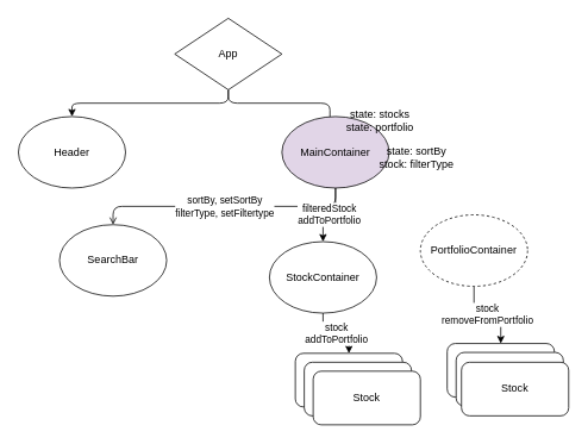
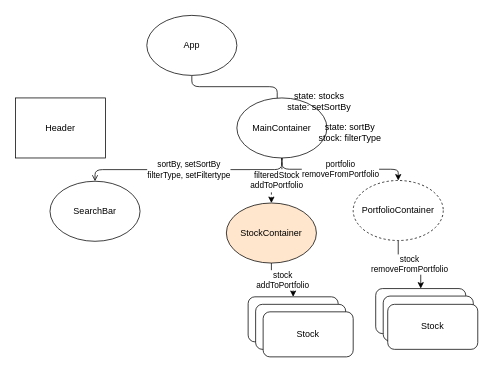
  <mxCell id="0" />
  <mxCell id="1" parent="0" />
- <mxCell id="2" style="edgeStyle=orthogonalEdgeStyle;html=1;exitX=0.5;exitY=1;exitDx=0;exitDy=0;" edge="1" parent="1" source="4" target="5"><mxGeometry relative="1" as="geometry" /></mxCell>
  <mxCell id="3" style="edgeStyle=orthogonalEdgeStyle;html=1;exitX=0.5;exitY=1;exitDx=0;exitDy=0;entryX=0.448;entryY=0.004;entryDx=0;entryDy=0;entryPerimeter=0;endArrow=none;" edge="1" parent="1" source="4" target="9"><mxGeometry relative="1" as="geometry" /></mxCell>
- <mxCell id="4" value="App" style="rhombus;whiteSpace=wrap;html=1;" vertex="1" parent="1"><mxGeometry x="195" y="20" width="120" height="80" as="geometry" /></mxCell>
- <mxCell id="5" value="Header" style="ellipse;whiteSpace=wrap;html=1;" vertex="1" parent="1"><mxGeometry x="20" y="130" width="120" height="80" as="geometry" /></mxCell>
+ <mxCell id="4" value="App" style="ellipse;whiteSpace=wrap;html=1;" vertex="1" parent="1"><mxGeometry x="195" y="20" width="120" height="80" as="geometry" /></mxCell>
+ <mxCell id="5" value="Header" style="whiteSpace=wrap;html=1;rounded=0;" vertex="1" parent="1"><mxGeometry x="20" y="130" width="120" height="80" as="geometry" /></mxCell>
  <mxCell id="6" value="sortBy, setSortBy&lt;br&gt;filterType, setFiltertype" style="edgeStyle=orthogonalEdgeStyle;html=1;exitX=0.5;exitY=1;exitDx=0;exitDy=0;endArrow=open;" edge="1" parent="1" source="9" target="10"><mxGeometry relative="1" as="geometry" /></mxCell>
- <mxCell id="7" value="filteredStock&lt;br&gt;addToPortfolio" style="edgeStyle=orthogonalEdgeStyle;html=1;exitX=0.5;exitY=1;exitDx=0;exitDy=0;" edge="1" parent="1" source="9" target="14"><mxGeometry relative="1" as="geometry" /></mxCell>
- <mxCell id="9" value="MainContainer" style="ellipse;whiteSpace=wrap;html=1;fillColor=#e1d5e7;" vertex="1" parent="1"><mxGeometry x="315" y="130" width="120" height="80" as="geometry" /></mxCell>
- <mxCell id="10" value="SearchBar" style="ellipse;whiteSpace=wrap;html=1;" vertex="1" parent="1"><mxGeometry x="66" y="251" width="120" height="80" as="geometry" /></mxCell>
+ <mxCell id="7" value="filteredStock&lt;br&gt;addToPortfolio" style="edgeStyle=orthogonalEdgeStyle;html=1;exitX=0.5;exitY=1;exitDx=0;exitDy=0;dashed=1;" edge="1" parent="1" source="9" target="14"><mxGeometry relative="1" as="geometry" /></mxCell>
+ <mxCell id="8" value="portfolio&lt;br&gt;removeFromPortfolio" style="edgeStyle=orthogonalEdgeStyle;html=1;exitX=0.5;exitY=1;exitDx=0;exitDy=0;entryX=0.5;entryY=0;entryDx=0;entryDy=0;" edge="1" parent="1" source="9" target="12"><mxGeometry relative="1" as="geometry" /></mxCell>
+ <mxCell id="9" value="MainContainer" style="ellipse;whiteSpace=wrap;html=1;" vertex="1" parent="1"><mxGeometry x="315" y="130" width="120" height="80" as="geometry" /></mxCell>
+ <mxCell id="10" value="SearchBar" style="ellipse;whiteSpace=wrap;html=1;" vertex="1" parent="1"><mxGeometry x="66" y="241" width="120" height="80" as="geometry" /></mxCell>
  <mxCell id="11" value="stock&lt;br&gt;removeFromPortfolio" style="edgeStyle=orthogonalEdgeStyle;html=1;exitX=0.5;exitY=1;exitDx=0;exitDy=0;entryX=0.5;entryY=0;entryDx=0;entryDy=0;" edge="1" parent="1" source="12" target="16"><mxGeometry relative="1" as="geometry" /></mxCell>
  <mxCell id="12" value="PortfolioContainer" style="ellipse;whiteSpace=wrap;html=1;dashed=1;" vertex="1" parent="1"><mxGeometry x="470" y="240" width="120" height="80" as="geometry" /></mxCell>
  <mxCell id="13" value="stock&lt;br&gt;addToPortfolio" style="edgeStyle=orthogonalEdgeStyle;html=1;exitX=0.5;exitY=1;exitDx=0;exitDy=0;entryX=0.5;entryY=0;entryDx=0;entryDy=0;" edge="1" parent="1" source="14" target="15"><mxGeometry relative="1" as="geometry" /></mxCell>
- <mxCell id="14" value="StockContainer" style="ellipse;whiteSpace=wrap;html=1;" vertex="1" parent="1"><mxGeometry x="301" y="270" width="120" height="80" as="geometry" /></mxCell>
+ <mxCell id="14" value="StockContainer" style="ellipse;whiteSpace=wrap;html=1;fillColor=#ffe6cc;" vertex="1" parent="1"><mxGeometry x="301" y="270" width="120" height="80" as="geometry" /></mxCell>
  <mxCell id="15" value="Stock" style="rounded=1;whiteSpace=wrap;html=1;" vertex="1" parent="1"><mxGeometry x="330" y="395" width="120" height="60" as="geometry" /></mxCell>
  <mxCell id="16" value="Stock" style="rounded=1;whiteSpace=wrap;html=1;" vertex="1" parent="1"><mxGeometry x="500" y="384" width="120" height="60" as="geometry" /></mxCell>
  <mxCell id="17" value="Stock" style="rounded=1;whiteSpace=wrap;html=1;" vertex="1" parent="1"><mxGeometry x="340" y="405" width="120" height="60" as="geometry" /></mxCell>
  <mxCell id="18" value="Stock" style="rounded=1;whiteSpace=wrap;html=1;" vertex="1" parent="1"><mxGeometry x="350" y="415" width="120" height="60" as="geometry" /></mxCell>
  <mxCell id="19" value="Stock" style="rounded=1;whiteSpace=wrap;html=1;" vertex="1" parent="1"><mxGeometry x="510" y="394" width="120" height="60" as="geometry" /></mxCell>
  <mxCell id="20" value="Stock" style="rounded=1;whiteSpace=wrap;html=1;" vertex="1" parent="1"><mxGeometry x="516" y="405" width="120" height="60" as="geometry" /></mxCell>
- <mxCell id="21" value="state: stocks&lt;br&gt;state: portfolio" style="text;html=1;strokeColor=none;fillColor=none;align=center;verticalAlign=middle;whiteSpace=wrap;rounded=0;" vertex="1" parent="1"><mxGeometry x="370" y="120" width="110" height="30" as="geometry" /></mxCell>
+ <mxCell id="21" value="state: stocks&lt;br&gt;state: setSortBy" style="text;html=1;strokeColor=none;fillColor=none;align=center;verticalAlign=middle;whiteSpace=wrap;rounded=0;" vertex="1" parent="1"><mxGeometry x="370" y="120" width="110" height="30" as="geometry" /></mxCell>
  <mxCell id="22" value="state: sortBy&lt;br&gt;stock: filterType" style="text;html=1;strokeColor=none;fillColor=none;align=center;verticalAlign=middle;whiteSpace=wrap;rounded=0;" vertex="1" parent="1"><mxGeometry x="406" y="161" width="120" height="30" as="geometry" /></mxCell>
